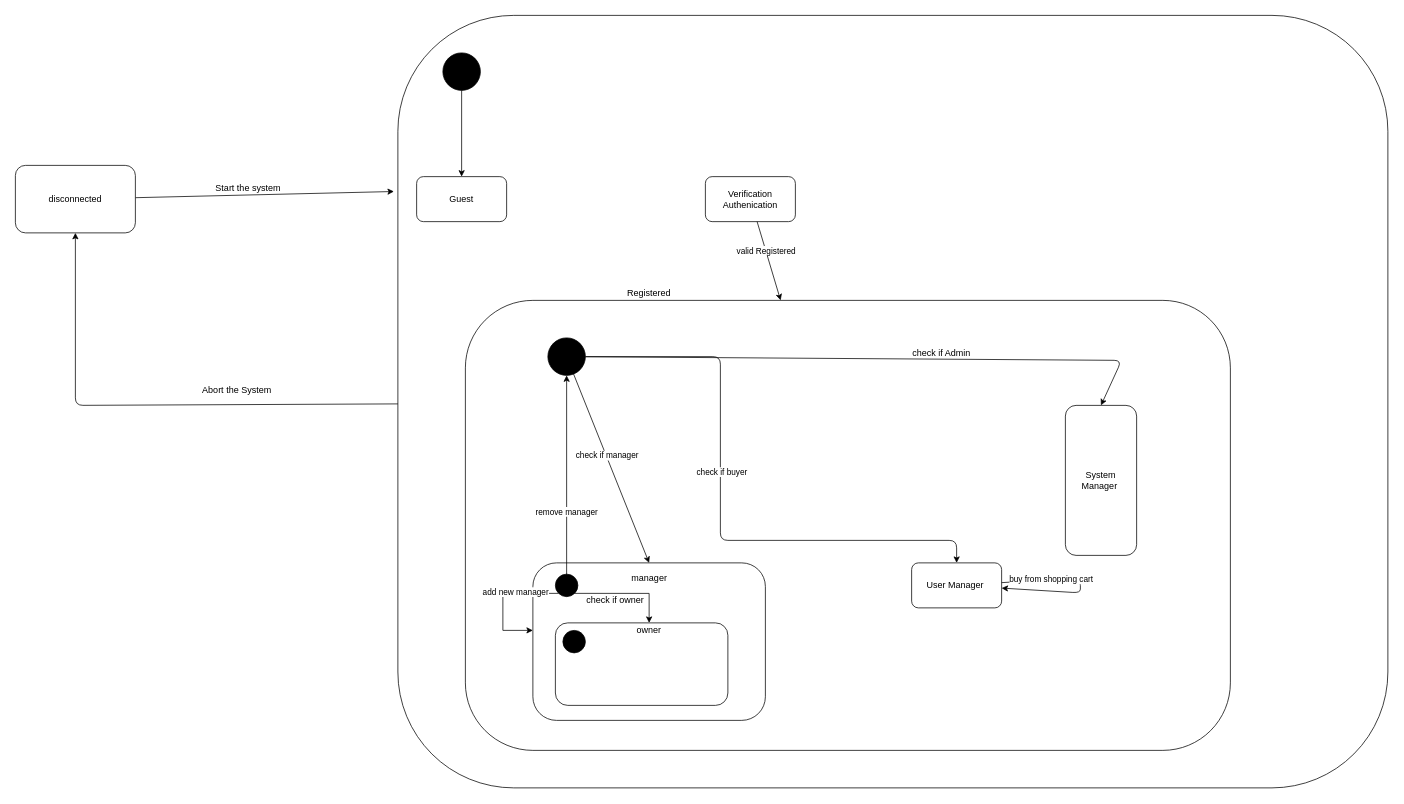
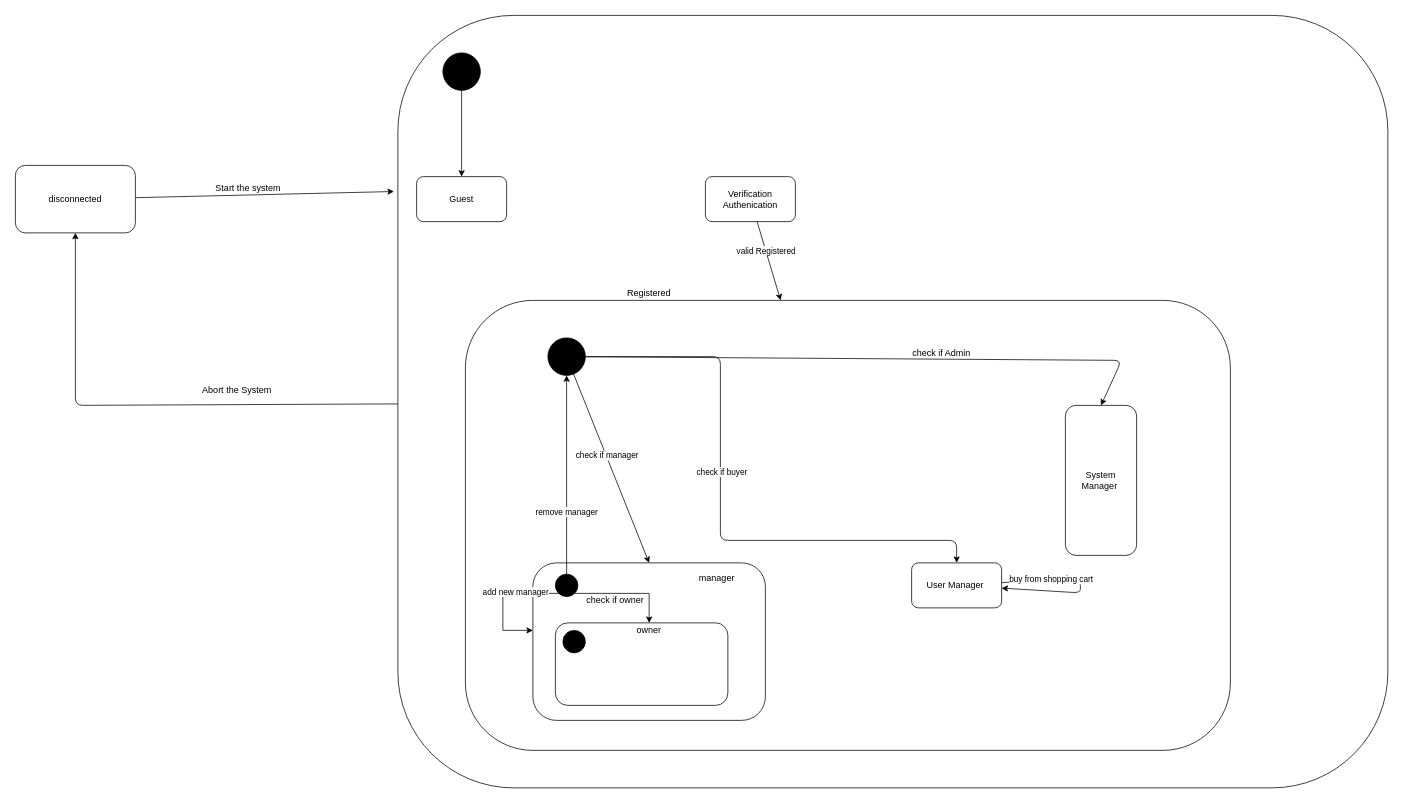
  <mxCell id="0" />
  <mxCell id="1" parent="0" />
  <mxCell id="2" value="" style="rounded=1;whiteSpace=wrap;html=1;fillColor=#FFFFFF;" vertex="1" parent="1"><mxGeometry x="530" y="20" width="1320" height="1030" as="geometry" /></mxCell>
  <mxCell id="3" value="" style="endArrow=classic;html=1;entryX=-0.004;entryY=0.228;entryDx=0;entryDy=0;entryPerimeter=0;" edge="1" parent="1" source="35" target="2"><mxGeometry width="50" height="50" relative="1" as="geometry"><mxPoint x="540" y="700" as="sourcePoint" /><mxPoint x="590" y="650" as="targetPoint" /></mxGeometry></mxCell>
  <mxCell id="4" value="" style="endArrow=classic;html=1;" edge="1" parent="1" source="2" target="35"><mxGeometry width="50" height="50" relative="1" as="geometry"><mxPoint x="410" y="600" as="sourcePoint" /><mxPoint x="320" y="430" as="targetPoint" /><Array as="points"><mxPoint x="100" y="540" /></Array></mxGeometry></mxCell>
  <mxCell id="5" value="" style="rounded=1;whiteSpace=wrap;html=1;fillColor=#FFFFFF;" vertex="1" parent="1"><mxGeometry x="620" y="400" width="1020" height="600" as="geometry" /></mxCell>
  <mxCell id="6" value="" style="shape=mxgraph.bpmn.shape;html=1;verticalLabelPosition=bottom;labelBackgroundColor=#ffffff;verticalAlign=top;align=center;perimeter=ellipsePerimeter;outlineConnect=0;outline=standard;symbol=general;fillColor=#000000;" vertex="1" parent="1"><mxGeometry x="730" y="450" width="50" height="50" as="geometry" /></mxCell>
  <mxCell id="7" value="" style="endArrow=classic;html=1;entryX=0.5;entryY=0;entryDx=0;entryDy=0;" edge="1" parent="1" source="6" target="10"><mxGeometry width="50" height="50" relative="1" as="geometry"><mxPoint x="990" y="520" as="sourcePoint" /><mxPoint x="1040" y="470" as="targetPoint" /><Array as="points"><mxPoint x="1495" y="480" /></Array></mxGeometry></mxCell>
  <mxCell id="8" value="Registered" style="text;html=1;strokeColor=none;fillColor=none;align=center;verticalAlign=middle;whiteSpace=wrap;rounded=0;" vertex="1" parent="1"><mxGeometry x="845" y="380" width="40" height="20" as="geometry" /></mxCell>
  <mxCell id="9" value="" style="rounded=1;whiteSpace=wrap;html=1;fillColor=#FFFFFF;" vertex="1" parent="1"><mxGeometry x="710" y="750" width="310" height="210" as="geometry" /></mxCell>
  <mxCell id="10" value="System Manager&amp;nbsp;" style="rounded=1;whiteSpace=wrap;html=1;fillColor=#FFFFFF;" vertex="1" parent="1"><mxGeometry x="1420" y="540" width="95" height="200" as="geometry" /></mxCell>
  <mxCell id="11" value="check if Admin" style="text;html=1;strokeColor=none;fillColor=none;align=center;verticalAlign=middle;whiteSpace=wrap;rounded=0;" vertex="1" parent="1"><mxGeometry x="1200" y="460" width="110" height="20" as="geometry" /></mxCell>
  <mxCell id="12" value="" style="endArrow=classic;html=1;entryX=0.5;entryY=0;entryDx=0;entryDy=0;" edge="1" parent="1" source="6" target="9"><mxGeometry width="50" height="50" relative="1" as="geometry"><mxPoint x="770" y="485" as="sourcePoint" /><mxPoint x="1225" y="550" as="targetPoint" /><Array as="points" /></mxGeometry></mxCell>
  <mxCell id="13" value="check if manager" style="edgeLabel;html=1;align=center;verticalAlign=middle;resizable=0;points=[];" vertex="1" connectable="0" parent="12"><mxGeometry x="-0.135" y="1" relative="1" as="geometry"><mxPoint as="offset" /></mxGeometry></mxCell>
  <mxCell id="14" value="" style="endArrow=classic;html=1;entryX=0.5;entryY=0;entryDx=0;entryDy=0;" edge="1" parent="1" source="6" target="32"><mxGeometry width="50" height="50" relative="1" as="geometry"><mxPoint x="755.752" y="507.57" as="sourcePoint" /><mxPoint x="875.738" y="760" as="targetPoint" /><Array as="points"><mxPoint x="960" y="475" /><mxPoint x="960" y="720" /><mxPoint x="1275" y="720" /></Array></mxGeometry></mxCell>
  <mxCell id="15" value="check if buyer" style="edgeLabel;html=1;align=center;verticalAlign=middle;resizable=0;points=[];" vertex="1" connectable="0" parent="14"><mxGeometry x="-0.135" y="1" relative="1" as="geometry"><mxPoint as="offset" /></mxGeometry></mxCell>
  <mxCell id="16" value="" style="edgeStyle=orthogonalEdgeStyle;rounded=0;orthogonalLoop=1;jettySize=auto;html=1;exitX=0.855;exitY=0.855;exitDx=0;exitDy=0;exitPerimeter=0;" edge="1" parent="1" source="18" target="34"><mxGeometry relative="1" as="geometry" /></mxCell>
- <mxCell id="17" value="manager" style="text;html=1;strokeColor=none;fillColor=none;align=center;verticalAlign=middle;whiteSpace=wrap;rounded=0;" vertex="1" parent="1"><mxGeometry x="817.5" y="760" width="95" height="20" as="geometry" /></mxCell>
+ <mxCell id="17" value="manager" style="text;html=1;strokeColor=none;fillColor=none;align=center;verticalAlign=middle;whiteSpace=wrap;rounded=0;" vertex="1" parent="1"><mxGeometry x="907.5" y="760" width="95" height="20" as="geometry" /></mxCell>
  <mxCell id="18" value="" style="shape=mxgraph.bpmn.shape;html=1;verticalLabelPosition=bottom;labelBackgroundColor=#ffffff;verticalAlign=top;align=center;perimeter=ellipsePerimeter;outlineConnect=0;outline=standard;symbol=general;fillColor=#000000;" vertex="1" parent="1"><mxGeometry x="740" y="765" width="30" height="30" as="geometry" /></mxCell>
  <mxCell id="19" value="check if owner" style="text;html=1;strokeColor=none;fillColor=none;align=center;verticalAlign=middle;whiteSpace=wrap;rounded=0;" vertex="1" parent="1"><mxGeometry x="780" y="790" width="80" height="20" as="geometry" /></mxCell>
  <mxCell id="20" value="" style="edgeStyle=orthogonalEdgeStyle;rounded=0;orthogonalLoop=1;jettySize=auto;html=1;exitX=0.855;exitY=0.855;exitDx=0;exitDy=0;exitPerimeter=0;" edge="1" parent="1" source="18" target="6"><mxGeometry relative="1" as="geometry"><mxPoint x="775.65" y="800.65" as="sourcePoint" /><mxPoint x="875" y="840" as="targetPoint" /><Array as="points"><mxPoint x="766" y="780" /><mxPoint x="755" y="780" /></Array></mxGeometry></mxCell>
  <mxCell id="21" value="remove manager" style="edgeLabel;html=1;align=center;verticalAlign=middle;resizable=0;points=[];" vertex="1" connectable="0" parent="20"><mxGeometry x="-0.202" y="1" relative="1" as="geometry"><mxPoint as="offset" /></mxGeometry></mxCell>
  <mxCell id="22" value="" style="edgeStyle=orthogonalEdgeStyle;rounded=0;orthogonalLoop=1;jettySize=auto;html=1;exitX=0.145;exitY=0.855;exitDx=0;exitDy=0;exitPerimeter=0;" edge="1" parent="1" source="18" target="9"><mxGeometry relative="1" as="geometry"><mxPoint x="775.65" y="800.65" as="sourcePoint" /><mxPoint x="875" y="840" as="targetPoint" /><Array as="points"><mxPoint x="670" y="791" /><mxPoint x="670" y="840" /></Array></mxGeometry></mxCell>
  <mxCell id="23" value="add new manager" style="edgeLabel;html=1;align=center;verticalAlign=middle;resizable=0;points=[];" vertex="1" connectable="0" parent="22"><mxGeometry x="-0.296" y="-2" relative="1" as="geometry"><mxPoint as="offset" /></mxGeometry></mxCell>
  <mxCell id="24" value="" style="group" vertex="1" connectable="0" parent="1"><mxGeometry x="555" y="70" width="505" height="225" as="geometry" /></mxCell>
  <mxCell id="25" value="" style="shape=mxgraph.bpmn.shape;html=1;verticalLabelPosition=bottom;labelBackgroundColor=#ffffff;verticalAlign=top;align=center;perimeter=ellipsePerimeter;outlineConnect=0;outline=standard;symbol=general;fillColor=#000000;" vertex="1" parent="24"><mxGeometry x="35" width="50" height="50" as="geometry" /></mxCell>
  <mxCell id="26" value="Guest" style="rounded=1;whiteSpace=wrap;html=1;fillColor=#FFFFFF;" vertex="1" parent="24"><mxGeometry y="165" width="120" height="60" as="geometry" /></mxCell>
  <mxCell id="27" value="" style="endArrow=classic;html=1;" edge="1" parent="24" source="25" target="26"><mxGeometry width="50" height="50" relative="1" as="geometry"><mxPoint x="125" y="60" as="sourcePoint" /><mxPoint x="175" y="10" as="targetPoint" /></mxGeometry></mxCell>
  <mxCell id="28" value="Verification&lt;br&gt;Authenication" style="rounded=1;whiteSpace=wrap;html=1;fillColor=#FFFFFF;" vertex="1" parent="24"><mxGeometry x="385" y="165" width="120" height="60" as="geometry" /></mxCell>
  <mxCell id="29" value="" style="endArrow=classic;html=1;" edge="1" parent="24" source="28" target="5"><mxGeometry width="50" height="50" relative="1" as="geometry"><mxPoint x="130.0" y="205" as="sourcePoint" /><mxPoint x="395.0" y="205" as="targetPoint" /></mxGeometry></mxCell>
  <mxCell id="30" value="valid Registered" style="edgeLabel;html=1;align=center;verticalAlign=middle;resizable=0;points=[];" vertex="1" connectable="0" parent="29"><mxGeometry x="-0.276" relative="1" as="geometry"><mxPoint as="offset" /></mxGeometry></mxCell>
  <mxCell id="31" value="" style="rounded=1;whiteSpace=wrap;html=1;fillColor=#FFFFFF;" vertex="1" parent="1"><mxGeometry x="740" y="830" width="230" height="110" as="geometry" /></mxCell>
  <mxCell id="32" value="User Manager&amp;nbsp;" style="rounded=1;whiteSpace=wrap;html=1;fillColor=#FFFFFF;" vertex="1" parent="1"><mxGeometry x="1215" y="750" width="120" height="60" as="geometry" /></mxCell>
  <mxCell id="33" value="" style="shape=mxgraph.bpmn.shape;html=1;verticalLabelPosition=bottom;labelBackgroundColor=#ffffff;verticalAlign=top;align=center;perimeter=ellipsePerimeter;outlineConnect=0;outline=standard;symbol=general;fillColor=#000000;" vertex="1" parent="1"><mxGeometry x="750" y="840" width="30" height="30" as="geometry" /></mxCell>
  <mxCell id="34" value="owner" style="text;html=1;strokeColor=none;fillColor=none;align=center;verticalAlign=middle;whiteSpace=wrap;rounded=0;" vertex="1" parent="1"><mxGeometry x="845" y="830" width="40" height="20" as="geometry" /></mxCell>
  <mxCell id="35" value="disconnected" style="rounded=1;whiteSpace=wrap;html=1;" vertex="1" parent="1"><mxGeometry x="20" y="220" width="160" height="90" as="geometry" /></mxCell>
  <mxCell id="36" value="Start the system" style="text;html=1;align=center;verticalAlign=middle;resizable=0;points=[];autosize=1;" vertex="1" parent="1"><mxGeometry x="280" y="240" width="100" height="20" as="geometry" /></mxCell>
  <mxCell id="37" value="Abort the System" style="text;html=1;align=center;verticalAlign=middle;resizable=0;points=[];autosize=1;" vertex="1" parent="1"><mxGeometry x="260" y="510" width="110" height="20" as="geometry" /></mxCell>
  <mxCell id="38" value="" style="endArrow=classic;html=1;" edge="1" parent="1" source="32" target="32"><mxGeometry width="50" height="50" relative="1" as="geometry"><mxPoint x="730" y="680" as="sourcePoint" /><mxPoint x="780" y="630" as="targetPoint" /><Array as="points"><mxPoint x="1440" y="780" /></Array></mxGeometry></mxCell>
  <mxCell id="39" value="buy from shopping cart" style="edgeLabel;html=1;align=center;verticalAlign=middle;resizable=0;points=[];" vertex="1" connectable="0" parent="38"><mxGeometry x="-0.436" y="1" relative="1" as="geometry"><mxPoint x="1" as="offset" /></mxGeometry></mxCell>
